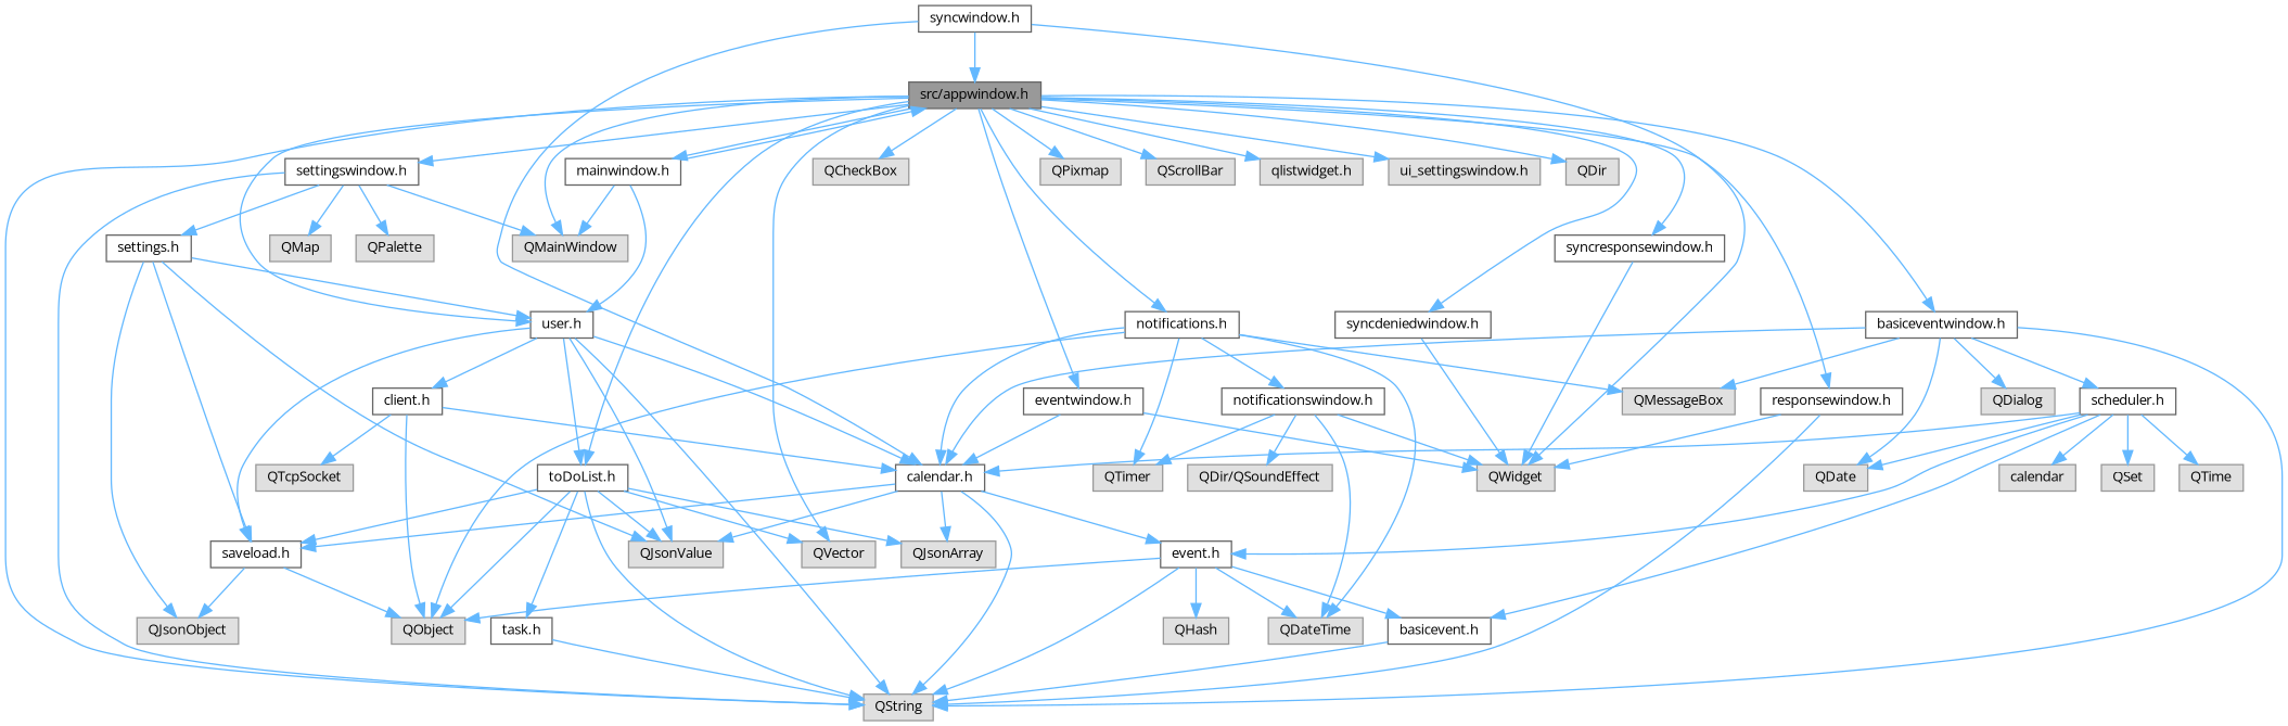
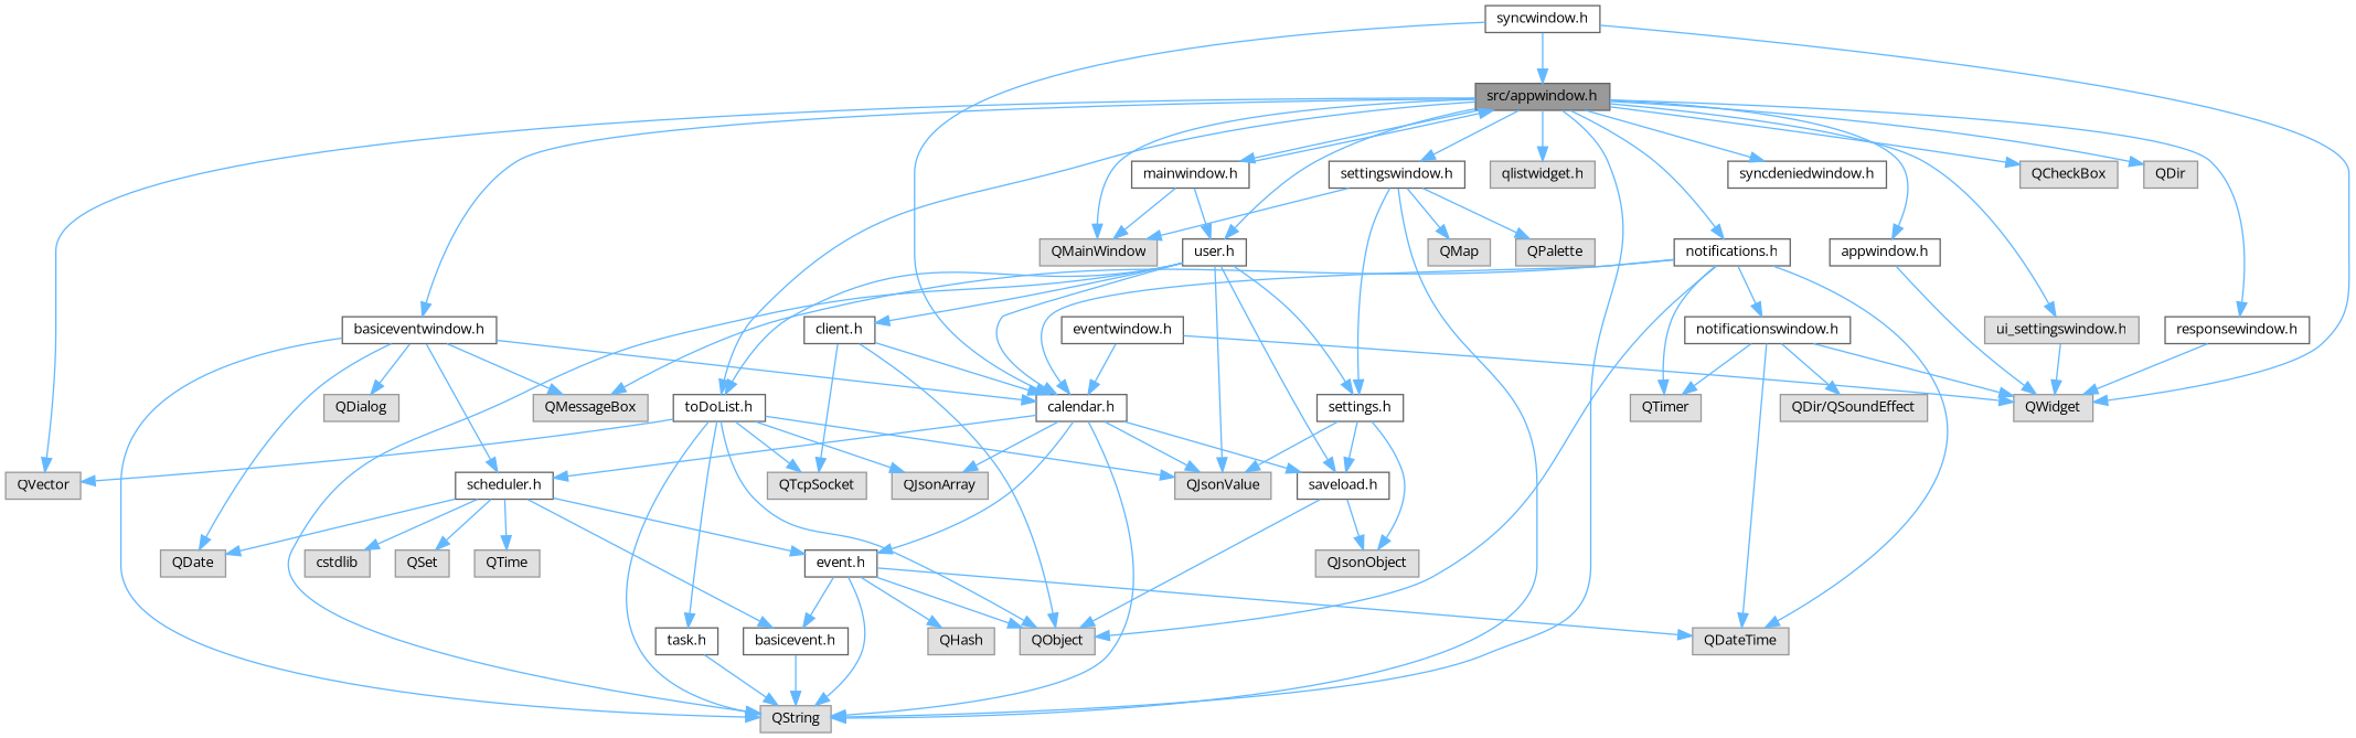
  digraph {
    fontname="Open Sans"
    node [color=grey60 fillcolor="#E0E0E0" fontname="Open Sans" fontsize=10 shape=box style=filled]
    edge [color=steelblue1 fontname="Open Sans" fontsize=10 labelfontname=Helvetica labelfontsize=10 style=solid]
    n1 [color=gray40 fillcolor=grey60 fontcolor=black height=0.2 label="src/appwindow.h" width=0.4]
    n2 [height=0.2 label=QCheckBox width=0.4]
    n3 [height=0.2 label=QDir width=0.4]
    n4 [height=0.2 label=QMainWindow width=0.4]
-   n5 [height=0.2 label=QPixmap width=0.4]
-   n6 [height=0.2 label=QScrollBar width=0.4]
    n7 [height=0.2 label=QString width=0.4]
    n8 [height=0.2 label=QVector width=0.4]
    n9 [color=grey40 fillcolor=white height=0.2 label="basiceventwindow.h" width=0.4]
    n10 [color=grey40 fillcolor=white height=0.2 label="eventwindow.h" width=0.4]
    n11 [color=grey40 fillcolor=white height=0.2 label="mainwindow.h" width=0.4]
    n12 [color=grey40 fillcolor=white height=0.2 label="user.h" width=0.4]
    n13 [color=grey40 fillcolor=white height=0.2 label="toDoList.h" width=0.4]
    n14 [color=grey40 fillcolor=white height=0.2 label="notifications.h" width=0.4]
    n15 [height=0.2 label="qlistwidget.h" width=0.4]
    n16 [color=grey40 fillcolor=white height=0.2 label="responsewindow.h" width=0.4]
    n17 [color=grey40 fillcolor=white height=0.2 label="settingswindow.h" width=0.4]
    n18 [color=grey40 fillcolor=white height=0.2 label="syncdeniedwindow.h" width=0.4]
-   n19 [color=grey40 fillcolor=white height=0.2 label="syncresponsewindow.h" width=0.4]
+   n19 [color=grey40 fillcolor=white height=0.2 label="appwindow.h" width=0.4]
    n20 [height=0.2 label="ui_settingswindow.h" width=0.4]
    n21 [color=grey40 fillcolor=white height=0.2 label="calendar.h" width=0.4]
    n22 [color=grey40 fillcolor=white height=0.2 label="scheduler.h" width=0.4]
    n23 [height=0.2 label=QDate width=0.4]
    n24 [height=0.2 label=QDialog width=0.4]
    n25 [height=0.2 label=QMessageBox width=0.4]
    n26 [height=0.2 label=QWidget width=0.4]
    n27 [color=grey40 fillcolor=white height=0.2 label="saveload.h" width=0.4]
    n28 [height=0.2 label=QJsonValue width=0.4]
    n29 [color=grey40 fillcolor=white height=0.2 label="client.h" width=0.4]
    n30 [color=grey40 fillcolor=white height=0.2 label="settings.h" width=0.4]
    n31 [height=0.2 label=QJsonArray width=0.4]
    n32 [height=0.2 label=QObject width=0.4]
    n33 [color=grey40 fillcolor=white height=0.2 label="task.h" width=0.4]
    n34 [height=0.2 label=QDateTime width=0.4]
    n35 [height=0.2 label=QTimer width=0.4]
    n36 [color=grey40 fillcolor=white height=0.2 label="notificationswindow.h" width=0.4]
    n37 [height=0.2 label=QMap width=0.4]
    n38 [height=0.2 label=QPalette width=0.4]
    n39 [color=grey40 fillcolor=white height=0.2 label="syncwindow.h" width=0.4]
    n40 [color=grey40 fillcolor=white height=0.2 label="basicevent.h" width=0.4]
    n41 [color=grey40 fillcolor=white height=0.2 label="event.h" width=0.4]
    n42 [height=0.2 label=QSet width=0.4]
    n43 [height=0.2 label=QTime width=0.4]
-   n44 [height=0.2 label=calendar width=0.4]
+   n44 [height=0.2 label=cstdlib width=0.4]
    n45 [height=0.2 label=QHash width=0.4]
    n46 [height=0.2 label=QJsonObject width=0.4]
    n47 [height=0.2 label=QTcpSocket width=0.4]
    n48 [height=0.2 label="QDir/QSoundEffect" width=0.4]
    n1 -> n2
    n1 -> n3
    n1 -> n4
-   n1 -> n5
-   n1 -> n6
    n1 -> n7
    n1 -> n8
    n1 -> n9
-   n1 -> n10
    n1 -> n11
    n1 -> n12
    n1 -> n13
    n1 -> n14
    n1 -> n15
    n1 -> n16
    n1 -> n17
    n1 -> n18
    n1 -> n19
    n1 -> n20
    n9 -> n7
    n9 -> n21
    n9 -> n22
    n9 -> n23
    n9 -> n24
    n9 -> n25
    n10 -> n21
    n10 -> n26
    n11 -> n1
    n11 -> n4
    n11 -> n12
    n12 -> n7
    n12 -> n13
    n12 -> n21
    n12 -> n27
    n12 -> n28
    n12 -> n29
-   n30 -> n12
+   n12 -> n30
    n13 -> n7
    n13 -> n8
-   n13 -> n27
+   n13 -> n47
    n13 -> n28
    n13 -> n31
    n13 -> n32
    n13 -> n33
    n14 -> n21
    n14 -> n25
    n14 -> n32
    n14 -> n34
    n14 -> n35
    n14 -> n36
-   n16 -> n7
    n16 -> n26
    n17 -> n4
    n17 -> n7
    n17 -> n30
    n17 -> n37
    n17 -> n38
-   n18 -> n26
+   n20 -> n26
    n19 -> n26
    n21 -> n7
    n21 -> n27
    n21 -> n28
    n21 -> n31
    n21 -> n41
-   n22 -> n21
+   n21 -> n22
    n22 -> n23
    n22 -> n40
    n22 -> n41
    n22 -> n42
    n22 -> n43
    n22 -> n44
    n27 -> n32
    n27 -> n46
    n29 -> n21
    n29 -> n32
    n29 -> n47
    n30 -> n27
    n30 -> n28
    n30 -> n46
    n33 -> n7
    n36 -> n26
    n36 -> n34
    n36 -> n35
    n36 -> n48
    n39 -> n1
    n39 -> n21
    n39 -> n26
    n40 -> n7
    n41 -> n7
    n41 -> n32
    n41 -> n34
    n41 -> n40
    n41 -> n45
  }
